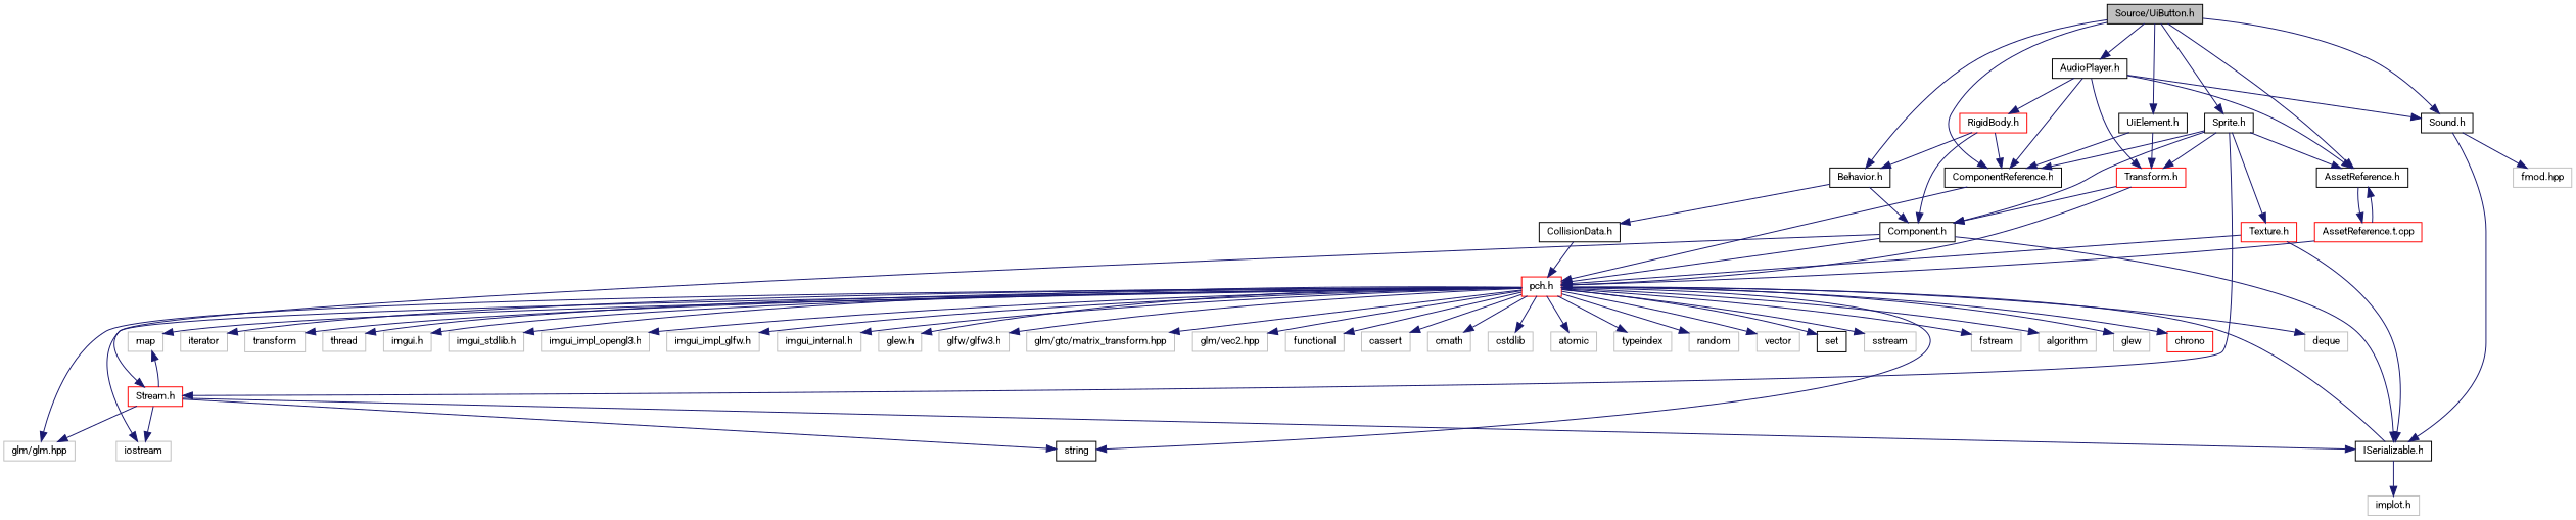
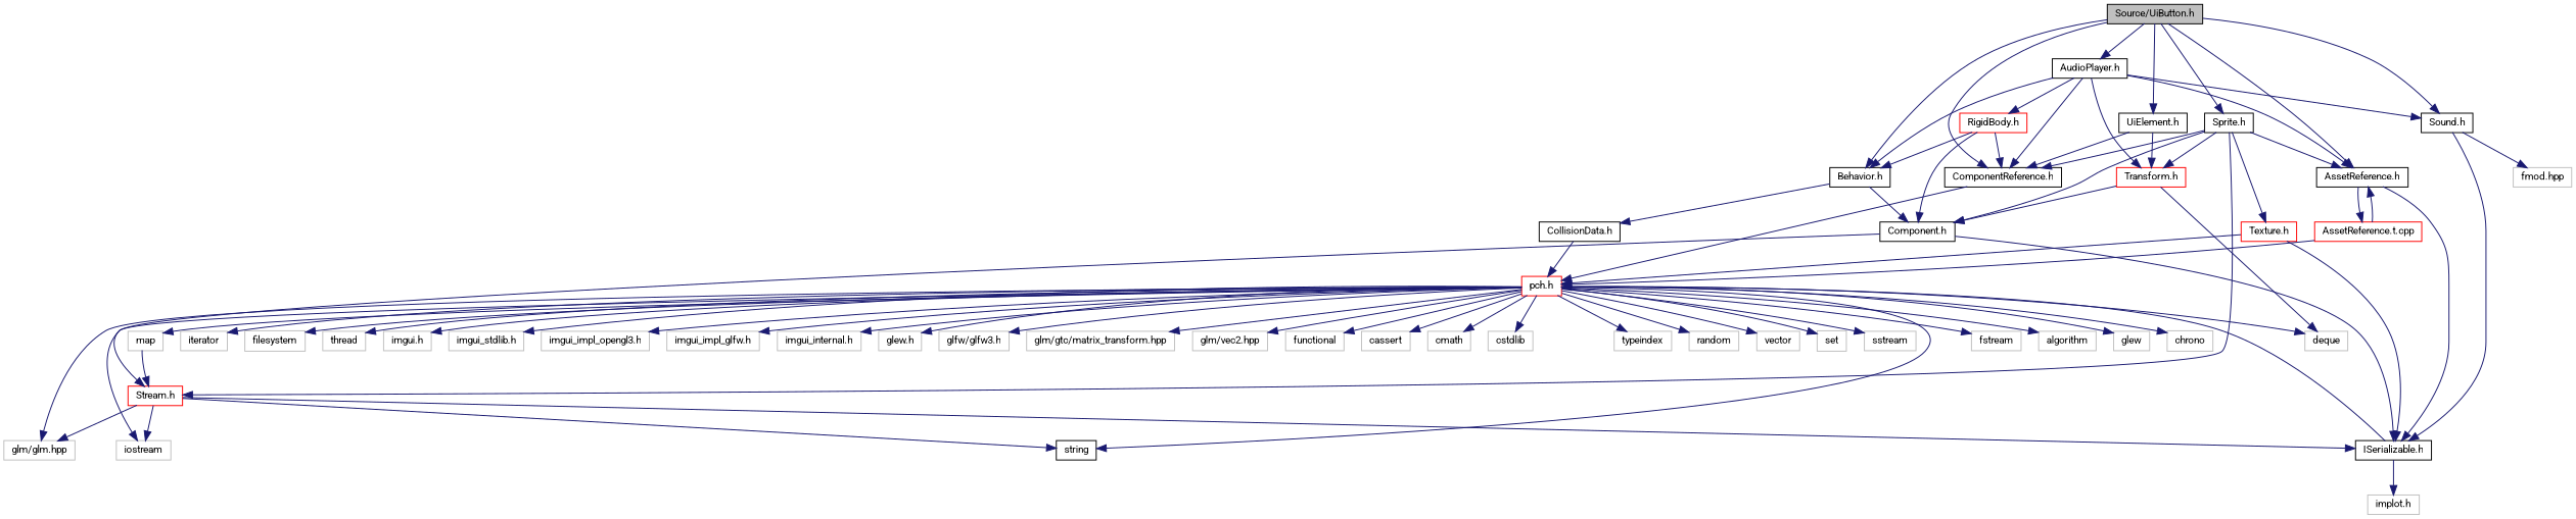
  digraph {
    fontname=Roboto
    node [color=grey75 fillcolor=white fontname=Roboto fontsize=10 shape=record style=filled]
    edge [color=midnightblue fontname=Roboto fontsize=10 labelfontname=Helvetica labelfontsize=10 style=solid]
    n1 [color=black fillcolor=grey75 fontcolor=black height=0.2 label="Source/UiButton.h" width=0.4]
    n2 [color=black height=0.2 label="Behavior.h" width=0.4]
    n3 [color=black height=0.2 label="ComponentReference.h" width=0.4]
    n4 [color=black height=0.2 label="Sprite.h" width=0.4]
    n5 [color=black height=0.2 label="AssetReference.h" width=0.4]
    n6 [color=black height=0.2 label="AudioPlayer.h" width=0.4]
    n7 [color=black height=0.2 label="Sound.h" width=0.4]
    n8 [color=black height=0.2 label="UiElement.h" width=0.4]
    n9 [color=black height=0.2 label="Component.h" width=0.4]
    n10 [color=black height=0.2 label="CollisionData.h" width=0.4]
    n11 [color=red height=0.2 label="pch.h" width=0.4]
    n12 [color=red height=0.2 label="Stream.h" width=0.4]
    n13 [color=red height=0.2 label="Transform.h" width=0.4]
    n14 [color=red height=0.2 label="Texture.h" width=0.4]
    n15 [color=black height=0.2 label="ISerializable.h" width=0.4]
    n16 [color=red height=0.2 label="AssetReference.t.cpp" width=0.4]
    n17 [color=red height=0.2 label="RigidBody.h" width=0.4]
    n18 [height=0.2 label="fmod.hpp" width=0.4]
    n19 [height=0.2 label=functional width=0.4]
    n20 [height=0.2 label=iostream width=0.4]
    n21 [height=0.2 label=cassert width=0.4]
    n22 [height=0.2 label=cmath width=0.4]
    n23 [height=0.2 label=cstdlib width=0.4]
-   n24 [height=0.2 label=atomic width=0.4]
    n25 [height=0.2 label=typeindex width=0.4]
    n26 [height=0.2 label=random width=0.4]
    n27 [height=0.2 label=vector width=0.4]
    n28 [color=black height=0.2 label=string width=0.4]
    n29 [height=0.2 label=map width=0.4]
-   n30 [color=black height=0.2 label=set width=0.4]
+   n30 [height=0.2 label=set width=0.4]
    n31 [height=0.2 label=sstream width=0.4]
    n32 [height=0.2 label=fstream width=0.4]
    n33 [height=0.2 label=algorithm width=0.4]
    n34 [height=0.2 label=glew width=0.4]
-   n35 [color=red height=0.2 label=chrono width=0.4]
+   n35 [height=0.2 label=chrono width=0.4]
    n36 [height=0.2 label=iterator width=0.4]
-   n37 [height=0.2 label=transform width=0.4]
+   n37 [height=0.2 label=filesystem width=0.4]
    n38 [height=0.2 label=deque width=0.4]
    n39 [height=0.2 label=thread width=0.4]
    n40 [height=0.2 label="imgui.h" width=0.4]
    n41 [height=0.2 label="imgui_stdlib.h" width=0.4]
    n42 [height=0.2 label="imgui_impl_opengl3.h" width=0.4]
    n43 [height=0.2 label="imgui_impl_glfw.h" width=0.4]
    n44 [height=0.2 label="imgui_internal.h" width=0.4]
    n45 [height=0.2 label="glew.h" width=0.4]
    n46 [height=0.2 label="glfw/glfw3.h" width=0.4]
    n47 [height=0.2 label="glm/glm.hpp" width=0.4]
    n48 [height=0.2 label="glm/gtc/matrix_transform.hpp" width=0.4]
    n49 [height=0.2 label="glm/vec2.hpp" width=0.4]
    n50 [height=0.2 label="implot.h" width=0.4]
    n1 -> n2
    n1 -> n3
    n1 -> n4
    n1 -> n5
    n1 -> n6
    n1 -> n7
    n1 -> n8
    n2 -> n9
    n2 -> n10
    n3 -> n11
    n4 -> n3
    n4 -> n5
    n4 -> n9
    n4 -> n12
    n4 -> n13
    n4 -> n14
+   n5 -> n15
    n5 -> n16
+   n6 -> n2
    n6 -> n3
    n6 -> n5
    n6 -> n7
    n6 -> n13
    n6 -> n17
    n7 -> n15
    n7 -> n18
    n8 -> n3
    n8 -> n13
-   n9 -> n11
    n9 -> n12
    n9 -> n15
    n10 -> n11
    n11 -> n19
    n11 -> n20
    n11 -> n21
    n11 -> n22
    n11 -> n23
-   n11 -> n24
    n11 -> n25
    n11 -> n26
    n11 -> n27
    n11 -> n28
    n11 -> n29
    n11 -> n30
    n11 -> n31
    n11 -> n32
    n11 -> n33
    n11 -> n34
    n11 -> n35
    n11 -> n36
    n11 -> n37
    n11 -> n38
    n11 -> n39
    n11 -> n40
    n11 -> n41
    n11 -> n42
    n11 -> n43
    n11 -> n44
    n11 -> n45
    n11 -> n46
    n11 -> n47
    n11 -> n48
    n11 -> n49
    n12 -> n15
    n12 -> n20
    n12 -> n28
-   n12 -> n29
+   n29 -> n12
    n12 -> n47
    n13 -> n9
-   n13 -> n11
+   n13 -> n38
    n14 -> n11
    n14 -> n15
    n15 -> n11
    n15 -> n50
    n16 -> n5
    n16 -> n11
    n17 -> n2
    n17 -> n3
    n17 -> n9
  }
